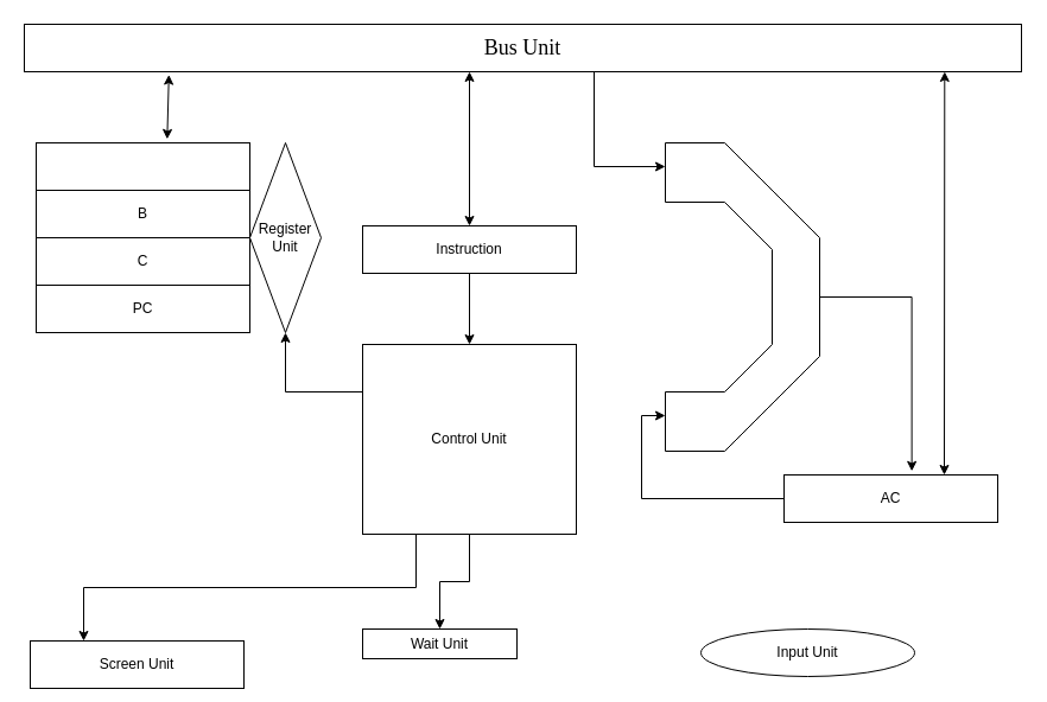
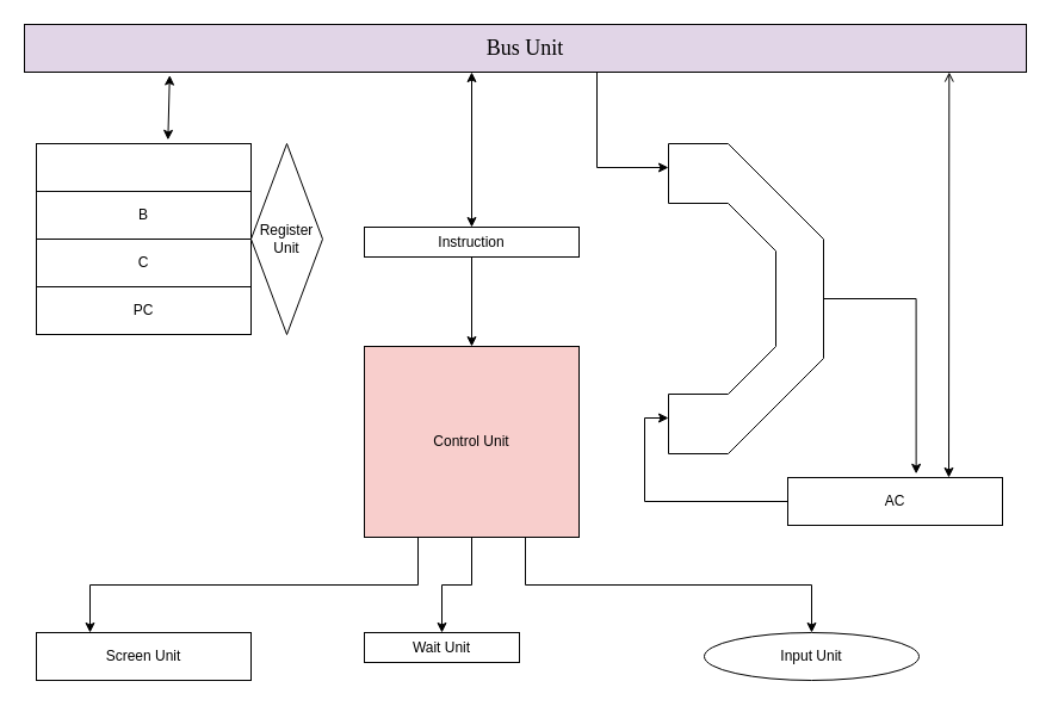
  <mxCell id="0" />
  <mxCell id="1" parent="0" />
  <mxCell id="2" value="" style="whiteSpace=wrap;html=1;aspect=fixed;" parent="1" vertex="1"><mxGeometry x="30" y="120" width="160" height="160" as="geometry" /></mxCell>
  <mxCell id="3" value="" style="rounded=0;whiteSpace=wrap;html=1;" parent="1" vertex="1"><mxGeometry x="30" y="120" width="180" height="40" as="geometry" /></mxCell>
  <mxCell id="4" value="B" style="rounded=0;whiteSpace=wrap;html=1;" parent="1" vertex="1"><mxGeometry x="30" y="160" width="180" height="40" as="geometry" /></mxCell>
  <mxCell id="5" value="C" style="rounded=0;whiteSpace=wrap;html=1;" parent="1" vertex="1"><mxGeometry x="30" y="200" width="180" height="40" as="geometry" /></mxCell>
  <mxCell id="6" value="PC" style="rounded=0;whiteSpace=wrap;html=1;" parent="1" vertex="1"><mxGeometry x="30" y="240" width="180" height="40" as="geometry" /></mxCell>
  <mxCell id="7" value="Register Unit" style="rhombus;whiteSpace=wrap;html=1;" parent="1" vertex="1"><mxGeometry x="210" y="120" width="60" height="160" as="geometry" /></mxCell>
  <mxCell id="8" style="edgeStyle=orthogonalEdgeStyle;rounded=0;orthogonalLoop=1;jettySize=auto;html=1;" parent="1" source="9" target="30" edge="1"><mxGeometry relative="1" as="geometry" /></mxCell>
- <mxCell id="9" value="Instruction" style="rounded=0;whiteSpace=wrap;html=1;" parent="1" vertex="1"><mxGeometry x="305" y="190" width="180" height="40" as="geometry" /></mxCell>
+ <mxCell id="9" value="Instruction" style="rounded=0;whiteSpace=wrap;html=1;" parent="1" vertex="1"><mxGeometry x="305" y="190" width="180" height="25" as="geometry" /></mxCell>
  <mxCell id="10" value="" style="endArrow=none;html=1;rounded=0;" parent="1" edge="1"><mxGeometry width="50" height="50" relative="1" as="geometry"><mxPoint x="560" y="170" as="sourcePoint" /><mxPoint x="560" y="120" as="targetPoint" /></mxGeometry></mxCell>
  <mxCell id="11" value="" style="endArrow=none;html=1;rounded=0;" parent="1" edge="1"><mxGeometry width="50" height="50" relative="1" as="geometry"><mxPoint x="560" y="120" as="sourcePoint" /><mxPoint x="610" y="120" as="targetPoint" /></mxGeometry></mxCell>
  <mxCell id="12" value="" style="endArrow=none;html=1;rounded=0;" parent="1" edge="1"><mxGeometry width="50" height="50" relative="1" as="geometry"><mxPoint x="560" y="170" as="sourcePoint" /><mxPoint x="610" y="170" as="targetPoint" /></mxGeometry></mxCell>
  <mxCell id="13" value="" style="endArrow=none;html=1;rounded=0;" parent="1" edge="1"><mxGeometry width="50" height="50" relative="1" as="geometry"><mxPoint x="650" y="210" as="sourcePoint" /><mxPoint x="610" y="170" as="targetPoint" /></mxGeometry></mxCell>
  <mxCell id="14" value="" style="endArrow=none;html=1;rounded=0;" parent="1" edge="1"><mxGeometry width="50" height="50" relative="1" as="geometry"><mxPoint x="650" y="290" as="sourcePoint" /><mxPoint x="650" y="210" as="targetPoint" /></mxGeometry></mxCell>
  <mxCell id="15" value="" style="endArrow=none;html=1;rounded=0;" parent="1" edge="1"><mxGeometry width="50" height="50" relative="1" as="geometry"><mxPoint x="610" y="330" as="sourcePoint" /><mxPoint x="650" y="290" as="targetPoint" /></mxGeometry></mxCell>
  <mxCell id="16" value="" style="endArrow=none;html=1;rounded=0;" parent="1" edge="1"><mxGeometry width="50" height="50" relative="1" as="geometry"><mxPoint x="560" y="330" as="sourcePoint" /><mxPoint x="610" y="330" as="targetPoint" /></mxGeometry></mxCell>
  <mxCell id="17" value="" style="endArrow=none;html=1;rounded=0;" parent="1" edge="1"><mxGeometry width="50" height="50" relative="1" as="geometry"><mxPoint x="560" y="330" as="sourcePoint" /><mxPoint x="560" y="380" as="targetPoint" /></mxGeometry></mxCell>
  <mxCell id="18" value="" style="endArrow=none;html=1;rounded=0;" parent="1" edge="1"><mxGeometry width="50" height="50" relative="1" as="geometry"><mxPoint x="610" y="380" as="sourcePoint" /><mxPoint x="560" y="380" as="targetPoint" /></mxGeometry></mxCell>
  <mxCell id="19" value="" style="endArrow=none;html=1;rounded=0;" parent="1" edge="1"><mxGeometry width="50" height="50" relative="1" as="geometry"><mxPoint x="690" y="200" as="sourcePoint" /><mxPoint x="610" y="120" as="targetPoint" /></mxGeometry></mxCell>
  <mxCell id="20" value="" style="endArrow=none;html=1;rounded=0;" parent="1" edge="1"><mxGeometry width="50" height="50" relative="1" as="geometry"><mxPoint x="690" y="300" as="sourcePoint" /><mxPoint x="690" y="200" as="targetPoint" /></mxGeometry></mxCell>
  <mxCell id="21" value="" style="endArrow=none;html=1;rounded=0;" parent="1" edge="1"><mxGeometry width="50" height="50" relative="1" as="geometry"><mxPoint x="690" y="300" as="sourcePoint" /><mxPoint x="610" y="380" as="targetPoint" /></mxGeometry></mxCell>
  <mxCell id="22" style="edgeStyle=orthogonalEdgeStyle;rounded=0;orthogonalLoop=1;jettySize=auto;html=1;" parent="1" source="24" edge="1"><mxGeometry relative="1" as="geometry"><mxPoint x="560" y="350" as="targetPoint" /><Array as="points"><mxPoint x="540" y="420" /><mxPoint x="540" y="350" /></Array></mxGeometry></mxCell>
  <mxCell id="23" style="edgeStyle=orthogonalEdgeStyle;rounded=0;orthogonalLoop=1;jettySize=auto;html=1;entryX=0.598;entryY=-0.079;entryDx=0;entryDy=0;entryPerimeter=0;" parent="1" target="24" edge="1"><mxGeometry relative="1" as="geometry"><mxPoint x="750.429" y="250" as="targetPoint" /><mxPoint x="690" y="250" as="sourcePoint" /><Array as="points"><mxPoint x="768" y="250" /></Array></mxGeometry></mxCell>
  <mxCell id="24" value="AC" style="rounded=0;whiteSpace=wrap;html=1;" parent="1" vertex="1"><mxGeometry x="660" y="400" width="180" height="40" as="geometry" /></mxCell>
- <mxCell id="25" value="&lt;font data-font-src=&quot;http://mirrors.ctan.org/fonts/cm-unicode/fonts/otf/cmunss.otf&quot; style=&quot;font-size: 18px;&quot; face=&quot;Computer Modern&quot;&gt;Bus Unit&lt;br&gt;&lt;/font&gt;" style="rounded=0;whiteSpace=wrap;html=1;" parent="1" vertex="1"><mxGeometry x="20" y="20" width="840" height="40" as="geometry" /></mxCell>
+ <mxCell id="25" value="&lt;font data-font-src=&quot;http://mirrors.ctan.org/fonts/cm-unicode/fonts/otf/cmunss.otf&quot; style=&quot;font-size: 18px;&quot; face=&quot;Computer Modern&quot;&gt;Bus Unit&lt;br&gt;&lt;/font&gt;" style="rounded=0;whiteSpace=wrap;html=1;fillColor=#e1d5e7;" parent="1" vertex="1"><mxGeometry x="20" y="20" width="840" height="40" as="geometry" /></mxCell>
  <mxCell id="26" style="edgeStyle=orthogonalEdgeStyle;rounded=0;orthogonalLoop=1;jettySize=auto;html=1;entryX=0.5;entryY=0;entryDx=0;entryDy=0;" parent="1" source="30" target="31" edge="1"><mxGeometry relative="1" as="geometry" /></mxCell>
- <mxCell id="27" style="edgeStyle=orthogonalEdgeStyle;rounded=0;orthogonalLoop=1;jettySize=auto;html=1;exitX=0;exitY=0.25;exitDx=0;exitDy=0;entryX=0.5;entryY=1;entryDx=0;entryDy=0;" parent="1" source="30" target="7" edge="1"><mxGeometry relative="1" as="geometry" /></mxCell>
+ <mxCell id="28" style="edgeStyle=orthogonalEdgeStyle;rounded=0;orthogonalLoop=1;jettySize=auto;html=1;exitX=0.75;exitY=1;exitDx=0;exitDy=0;entryX=0.5;entryY=0;entryDx=0;entryDy=0;" parent="1" source="30" target="33" edge="1"><mxGeometry relative="1" as="geometry" /></mxCell>
  <mxCell id="29" style="edgeStyle=orthogonalEdgeStyle;rounded=0;orthogonalLoop=1;jettySize=auto;html=1;exitX=0.25;exitY=1;exitDx=0;exitDy=0;entryX=0.25;entryY=0;entryDx=0;entryDy=0;" parent="1" source="30" target="32" edge="1"><mxGeometry relative="1" as="geometry" /></mxCell>
- <mxCell id="30" value="Control Unit" style="rounded=0;whiteSpace=wrap;html=1;" parent="1" vertex="1"><mxGeometry x="305" y="290" width="180" height="160" as="geometry" /></mxCell>
+ <mxCell id="30" value="Control Unit" style="rounded=0;whiteSpace=wrap;html=1;fillColor=#f8cecc;" parent="1" vertex="1"><mxGeometry x="305" y="290" width="180" height="160" as="geometry" /></mxCell>
  <mxCell id="31" value="Wait Unit" style="rounded=0;whiteSpace=wrap;html=1;" parent="1" vertex="1"><mxGeometry x="305" y="530" width="130" height="25" as="geometry" /></mxCell>
- <mxCell id="32" value="Screen Unit" style="rounded=0;whiteSpace=wrap;html=1;" parent="1" vertex="1"><mxGeometry x="25" y="540" width="180" height="40" as="geometry" /></mxCell>
+ <mxCell id="32" value="Screen Unit" style="rounded=0;whiteSpace=wrap;html=1;" parent="1" vertex="1"><mxGeometry x="30" y="530" width="180" height="40" as="geometry" /></mxCell>
  <mxCell id="33" value="Input Unit" style="ellipse;whiteSpace=wrap;html=1;" parent="1" vertex="1"><mxGeometry x="590" y="530" width="180" height="40" as="geometry" /></mxCell>
  <mxCell id="34" value="" style="endArrow=classic;startArrow=classic;html=1;rounded=0;entryX=0.145;entryY=1.064;entryDx=0;entryDy=0;entryPerimeter=0;exitX=0.613;exitY=-0.079;exitDx=0;exitDy=0;exitPerimeter=0;" parent="1" source="3" target="25" edge="1"><mxGeometry width="50" height="50" relative="1" as="geometry"><mxPoint x="220" y="360" as="sourcePoint" /><mxPoint x="270" y="310" as="targetPoint" /></mxGeometry></mxCell>
  <mxCell id="35" value="" style="endArrow=classic;startArrow=classic;html=1;rounded=0;exitX=0.5;exitY=0;exitDx=0;exitDy=0;" parent="1" source="9" edge="1"><mxGeometry width="50" height="50" relative="1" as="geometry"><mxPoint x="395" y="180" as="sourcePoint" /><mxPoint x="395" y="60" as="targetPoint" /></mxGeometry></mxCell>
  <mxCell id="36" value="" style="endArrow=classic;html=1;rounded=0;" parent="1" edge="1"><mxGeometry width="50" height="50" relative="1" as="geometry"><mxPoint x="500" y="60" as="sourcePoint" /><mxPoint x="560" y="140" as="targetPoint" /><Array as="points"><mxPoint x="500" y="140" /></Array></mxGeometry></mxCell>
- <mxCell id="37" value="" style="endArrow=classic;startArrow=classic;html=1;rounded=0;entryX=0.923;entryY=1;entryDx=0;entryDy=0;entryPerimeter=0;exitX=0.75;exitY=0;exitDx=0;exitDy=0;" parent="1" source="24" target="25" edge="1"><mxGeometry width="50" height="50" relative="1" as="geometry"><mxPoint x="220" y="270" as="sourcePoint" /><mxPoint x="270" y="220" as="targetPoint" /></mxGeometry></mxCell>
+ <mxCell id="37" value="" style="endArrow=open;startArrow=classic;html=1;rounded=0;entryX=0.923;entryY=1;entryDx=0;entryDy=0;entryPerimeter=0;exitX=0.75;exitY=0;exitDx=0;exitDy=0;" parent="1" source="24" target="25" edge="1"><mxGeometry width="50" height="50" relative="1" as="geometry"><mxPoint x="220" y="270" as="sourcePoint" /><mxPoint x="270" y="220" as="targetPoint" /></mxGeometry></mxCell>
